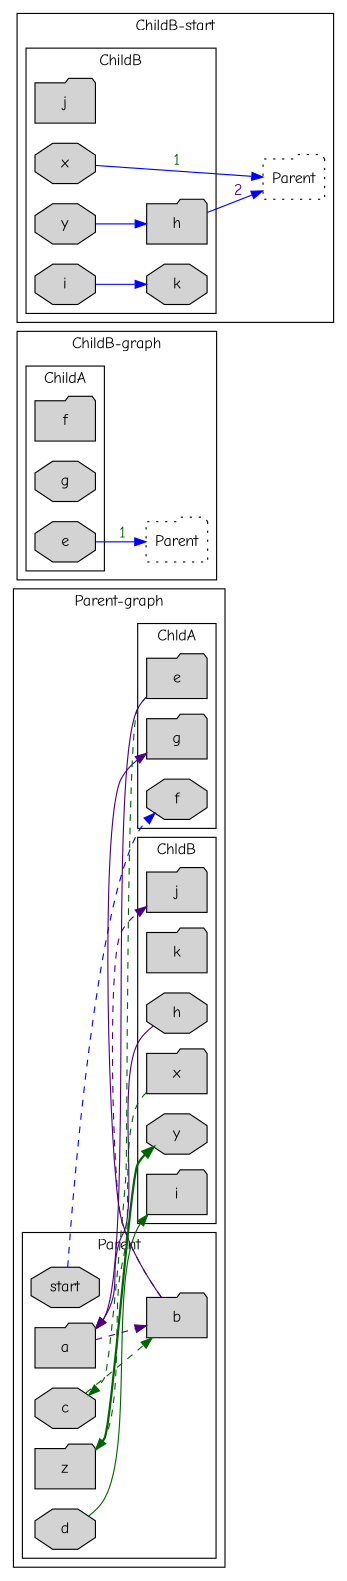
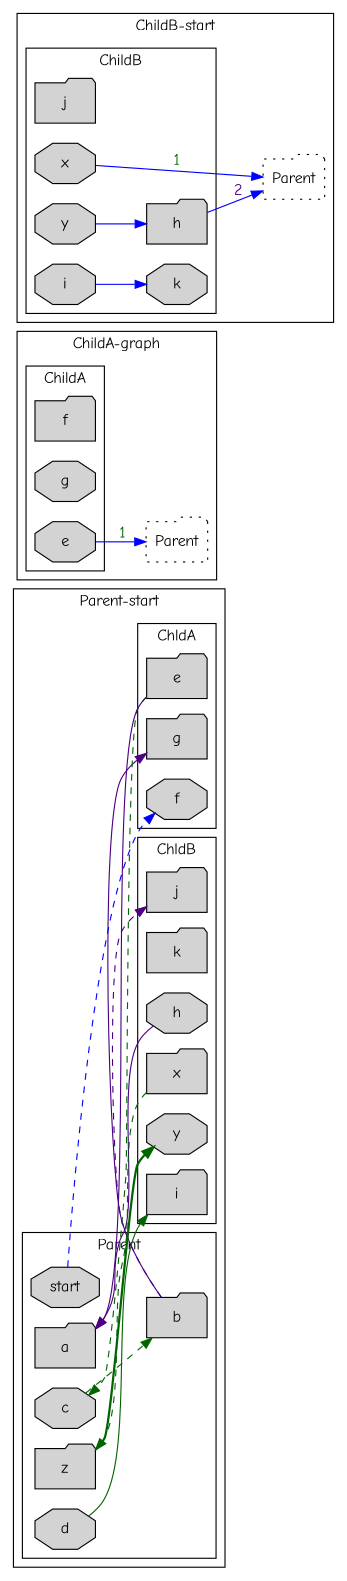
  digraph {
    fontname="Comic Neue"
    rankdir=LR
    node [fontname="Comic Neue" shape=folder style=filled]
    edge [color=blue fontname="Comic Neue" style=solid]
    n1 [label=d shape=octagon]
    n2 [label=b]
    n3 [label=c shape=octagon]
    n4 [label=a]
    n5 [label=z]
    n6 [label=start shape=octagon]
    n7 [label=j]
    n8 [label=k]
    n9 [label=y shape=octagon]
    n10 [label=h shape=octagon]
    n11 [label=x]
    n12 [label=i]
    n13 [label=f shape=octagon]
    n14 [label=g]
    n15 [label=e]
    n16 [label=f]
    n17 [label=g shape=octagon]
    n18 [label=e shape=octagon]
    n19 [label=Parent style=dotted]
    n20 [label=j]
    n21 [label=k shape=octagon]
    n22 [label=h]
    n23 [label=y shape=octagon]
    n24 [label=i shape=octagon]
    n25 [label=x shape=octagon]
    n26 [label=Parent style=dotted]
    subgraph cluster_1 {
      color=black
-     label="Parent-graph"
+     label="Parent-start"
      subgraph cluster_2 {
        color=black
        label=Parent
        n1
        n2
        n3
        n4
        n5
        n6
      }
      subgraph cluster_3 {
        color=black
        label=ChldB
        n7
        n8
        n9
        n10
        n11
        n12
      }
      subgraph cluster_4 {
        color=black
        label=ChldA
        n13
        n14
        n15
      }
    }
    subgraph cluster_5 {
      color=black
-     label="ChildB-graph"
+     label="ChildA-graph"
      n19
      subgraph cluster_6 {
        color=black
        label=ChildA
        n16
        n17
        n18
      }
    }
    subgraph cluster_7 {
      color=black
      label="ChildB-start"
      n26
      subgraph cluster_8 {
        color=black
        label=ChildB
        n20
        n21
        n22
        n23
        n24
        n25
      }
    }
    n1 -> n12 [color=darkgreen]
    n2 -> n7 [color=indigo style=dashed]
    n2 -> n14 [color=indigo]
    n3 -> n2 [color=darkgreen style=dashed]
-   n4 -> n2 [color=indigo style=dashed]
    n5 -> n9 [color=darkgreen style=bold]
    n6 -> n13 [style=dashed]
    n10 -> n4 [color=indigo]
    n11 -> n5 [color=darkgreen style=dashed]
    n15 -> n3 [color=darkgreen style=dashed]
    n15 -> n4 [color=indigo]
    n18 -> n19 [fontcolor=darkgreen label=1]
    n22 -> n26 [fontcolor=indigo label=2]
    n23 -> n22
    n24 -> n21
    n25 -> n26 [fontcolor=darkgreen label=1]
  }
